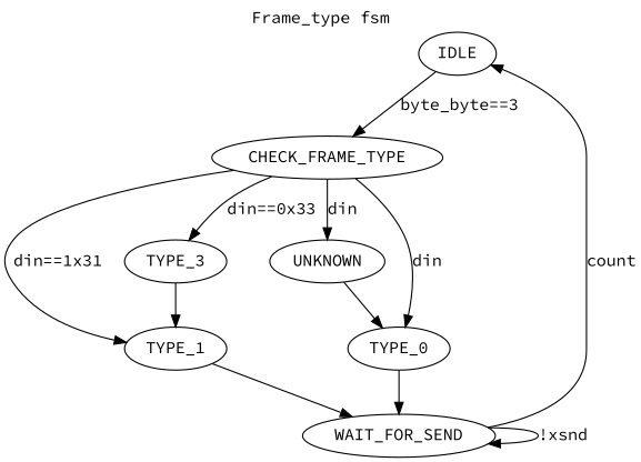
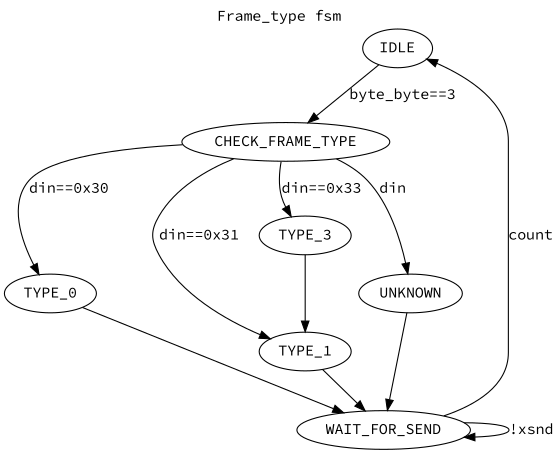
  digraph {
    fontname="Source Code Pro"
    label="Frame_type fsm"
    labelloc=t
    nodesep=0.5
    node [fontname="Source Code Pro"]
    edge [fontname="Source Code Pro"]
    IDLE
    CHECK_FRAME_TYPE
    TYPE_0
    TYPE_1
    TYPE_3
    UNKNOWN
    WAIT_FOR_SEND
    IDLE -> CHECK_FRAME_TYPE [label="byte_byte==3"]
-   CHECK_FRAME_TYPE -> TYPE_0 [label=din]
-   CHECK_FRAME_TYPE -> TYPE_1 [label="din==1x31"]
+   CHECK_FRAME_TYPE -> TYPE_0 [label="din==0x30"]
+   CHECK_FRAME_TYPE -> TYPE_1 [label="din==0x31"]
    CHECK_FRAME_TYPE -> TYPE_3 [label="din==0x33"]
    CHECK_FRAME_TYPE -> UNKNOWN [label=din]
    TYPE_0 -> WAIT_FOR_SEND
    TYPE_1 -> WAIT_FOR_SEND
    TYPE_3 -> TYPE_1
-   UNKNOWN -> TYPE_0
+   UNKNOWN -> WAIT_FOR_SEND
    WAIT_FOR_SEND -> IDLE [label=count]
    WAIT_FOR_SEND -> WAIT_FOR_SEND [label="!xsnd"]
  }
